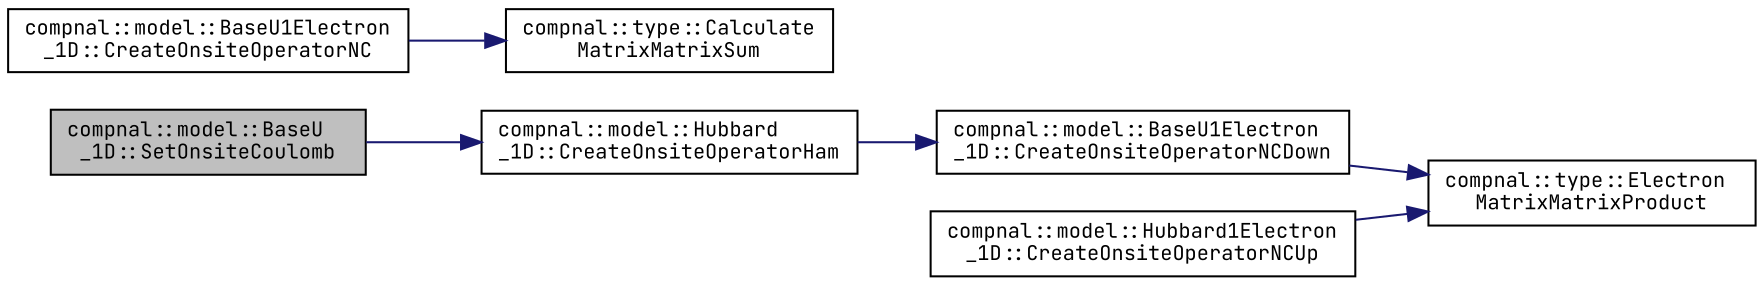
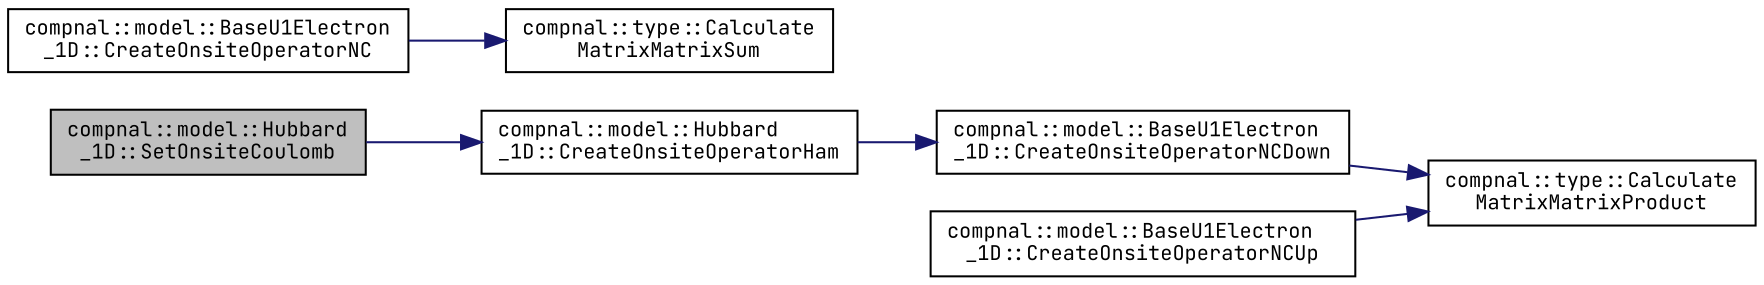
  digraph {
    fontname="JetBrains Mono"
    rankdir=LR
    node [color=black fillcolor=white fontname="JetBrains Mono" fontsize=10 shape=record style=filled]
    edge [color=midnightblue fontname="JetBrains Mono" fontsize=10 labelfontname=Helvetica labelfontsize=10 style=solid]
-   n1 [fillcolor=grey75 fontcolor=black height=0.2 label="compnal::model::BaseU\l_1D::SetOnsiteCoulomb" width=0.4]
+   n1 [fillcolor=grey75 fontcolor=black height=0.2 label="compnal::model::Hubbard\l_1D::SetOnsiteCoulomb" width=0.4]
    n2 [height=0.2 label="compnal::model::Hubbard\l_1D::CreateOnsiteOperatorHam" width=0.4]
    n3 [height=0.2 label="compnal::model::BaseU1Electron\l_1D::CreateOnsiteOperatorNCDown" width=0.4]
    n4 [height=0.2 label="compnal::model::BaseU1Electron\l_1D::CreateOnsiteOperatorNC" width=0.4]
    n5 [height=0.2 label="compnal::type::Calculate\lMatrixMatrixSum" width=0.4]
-   n6 [height=0.2 label="compnal::type::Electron\lMatrixMatrixProduct" width=0.4]
-   n7 [height=0.2 label="compnal::model::Hubbard1Electron\l_1D::CreateOnsiteOperatorNCUp" width=0.4]
+   n6 [height=0.2 label="compnal::type::Calculate\lMatrixMatrixProduct" width=0.4]
+   n7 [height=0.2 label="compnal::model::BaseU1Electron\l_1D::CreateOnsiteOperatorNCUp" width=0.4]
    n1 -> n2
    n2 -> n3
    n3 -> n6
    n4 -> n5
    n7 -> n6
  }
